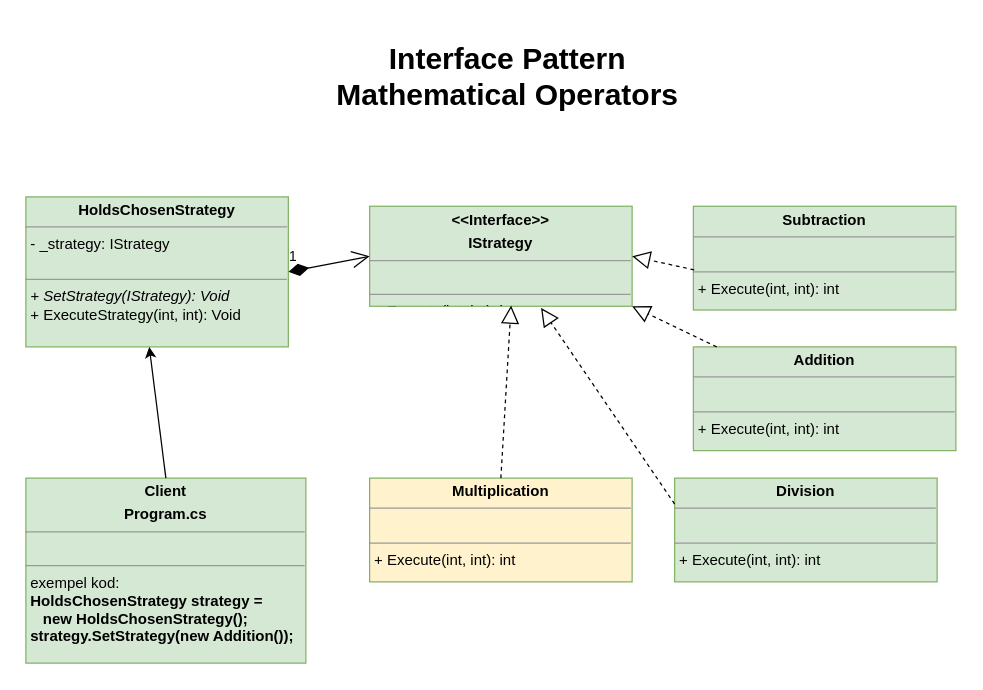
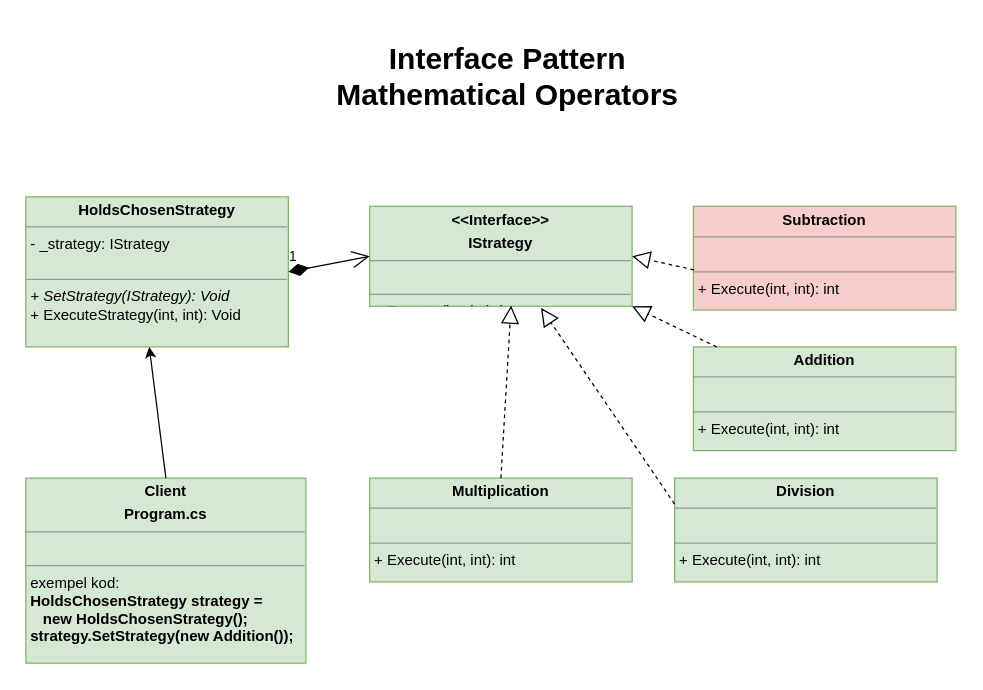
  <mxCell id="0" />
  <mxCell id="1" parent="0" />
  <mxCell id="2" value="&lt;p style=&quot;margin: 0px ; margin-top: 4px ; text-align: center&quot;&gt;&lt;b&gt;HoldsChosenStrategy&lt;/b&gt;&lt;br&gt;&lt;/p&gt;&lt;hr size=&quot;1&quot;&gt;&lt;p style=&quot;margin: 0px ; margin-left: 4px&quot;&gt;- _strategy: IStrategy&lt;/p&gt;&lt;p style=&quot;margin: 0px ; margin-left: 4px&quot;&gt;&lt;br&gt;&lt;/p&gt;&lt;hr size=&quot;1&quot;&gt;&lt;p style=&quot;margin: 0px ; margin-left: 4px&quot;&gt;&lt;i&gt;+ SetStrategy(IStrategy): Void&lt;/i&gt;&lt;/p&gt;&lt;p style=&quot;margin: 0px ; margin-left: 4px&quot;&gt;+ ExecuteStrategy(int, int): Void&lt;/p&gt;&lt;p style=&quot;margin: 0px ; margin-left: 4px&quot;&gt;&lt;br&gt;&lt;/p&gt;" style="verticalAlign=top;align=left;overflow=fill;fontSize=12;fontFamily=Helvetica;html=1;rounded=0;sketch=0;labelBackgroundColor=none;fillColor=#d5e8d4;strokeColor=#82b366;" vertex="1" parent="1"><mxGeometry x="20" y="157" width="210" height="120" as="geometry" /></mxCell>
  <mxCell id="3" value="&lt;p style=&quot;margin: 0px ; margin-top: 4px ; text-align: center&quot;&gt;&lt;b&gt;&amp;lt;&amp;lt;Interface&amp;gt;&amp;gt;&lt;/b&gt;&lt;/p&gt;&lt;p style=&quot;margin: 0px ; margin-top: 4px ; text-align: center&quot;&gt;&lt;b&gt;IStrategy&lt;/b&gt;&lt;br&gt;&lt;/p&gt;&lt;hr size=&quot;1&quot;&gt;&lt;p style=&quot;margin: 0px ; margin-left: 4px&quot;&gt;&lt;br&gt;&lt;/p&gt;&lt;hr size=&quot;1&quot;&gt;&lt;p style=&quot;margin: 0px ; margin-left: 4px&quot;&gt;&lt;span style=&quot;background-color: initial;&quot;&gt;+ Execute(int, int): int&lt;/span&gt;&lt;br&gt;&lt;/p&gt;&lt;p style=&quot;margin: 0px ; margin-left: 4px&quot;&gt;&lt;br&gt;&lt;/p&gt;" style="verticalAlign=top;align=left;overflow=fill;fontSize=12;fontFamily=Helvetica;html=1;rounded=0;sketch=0;labelBackgroundColor=none;fillColor=#d5e8d4;strokeColor=#82b366;" vertex="1" parent="1"><mxGeometry x="295" y="164.5" width="210" height="80" as="geometry" /></mxCell>
- <mxCell id="4" value="&lt;p style=&quot;margin: 0px ; margin-top: 4px ; text-align: center&quot;&gt;&lt;b style=&quot;background-color: initial;&quot;&gt;Subtraction&lt;/b&gt;&lt;br&gt;&lt;/p&gt;&lt;hr size=&quot;1&quot;&gt;&lt;p style=&quot;margin: 0px ; margin-left: 4px&quot;&gt;&lt;br&gt;&lt;/p&gt;&lt;hr size=&quot;1&quot;&gt;&lt;p style=&quot;margin: 0px ; margin-left: 4px&quot;&gt;&lt;span style=&quot;background-color: initial;&quot;&gt;+ Execute(int, int): int&lt;/span&gt;&lt;br&gt;&lt;/p&gt;&lt;p style=&quot;margin: 0px ; margin-left: 4px&quot;&gt;&lt;br&gt;&lt;/p&gt;" style="verticalAlign=top;align=left;overflow=fill;fontSize=12;fontFamily=Helvetica;html=1;rounded=0;sketch=0;labelBackgroundColor=none;fillColor=#d5e8d4;strokeColor=#82b366;" vertex="1" parent="1"><mxGeometry x="554" y="164.5" width="210" height="83" as="geometry" /></mxCell>
+ <mxCell id="4" value="&lt;p style=&quot;margin: 0px ; margin-top: 4px ; text-align: center&quot;&gt;&lt;b style=&quot;background-color: initial;&quot;&gt;Subtraction&lt;/b&gt;&lt;br&gt;&lt;/p&gt;&lt;hr size=&quot;1&quot;&gt;&lt;p style=&quot;margin: 0px ; margin-left: 4px&quot;&gt;&lt;br&gt;&lt;/p&gt;&lt;hr size=&quot;1&quot;&gt;&lt;p style=&quot;margin: 0px ; margin-left: 4px&quot;&gt;&lt;span style=&quot;background-color: initial;&quot;&gt;+ Execute(int, int): int&lt;/span&gt;&lt;br&gt;&lt;/p&gt;&lt;p style=&quot;margin: 0px ; margin-left: 4px&quot;&gt;&lt;br&gt;&lt;/p&gt;" style="verticalAlign=top;align=left;overflow=fill;fontSize=12;fontFamily=Helvetica;html=1;rounded=0;sketch=0;labelBackgroundColor=none;fillColor=#f8cecc;strokeColor=#82b366;" vertex="1" parent="1"><mxGeometry x="554" y="164.5" width="210" height="83" as="geometry" /></mxCell>
  <mxCell id="5" value="&lt;p style=&quot;margin: 0px ; margin-top: 4px ; text-align: center&quot;&gt;&lt;b style=&quot;background-color: initial;&quot;&gt;Addition&lt;/b&gt;&lt;br&gt;&lt;/p&gt;&lt;hr size=&quot;1&quot;&gt;&lt;p style=&quot;margin: 0px ; margin-left: 4px&quot;&gt;&lt;br&gt;&lt;/p&gt;&lt;hr size=&quot;1&quot;&gt;&lt;p style=&quot;margin: 0px ; margin-left: 4px&quot;&gt;&lt;span style=&quot;background-color: initial;&quot;&gt;+ Execute(int, int): int&lt;/span&gt;&lt;br&gt;&lt;/p&gt;&lt;p style=&quot;margin: 0px ; margin-left: 4px&quot;&gt;&lt;br&gt;&lt;/p&gt;" style="verticalAlign=top;align=left;overflow=fill;fontSize=12;fontFamily=Helvetica;html=1;rounded=0;sketch=0;labelBackgroundColor=none;fillColor=#d5e8d4;strokeColor=#82b366;" vertex="1" parent="1"><mxGeometry x="554" y="277" width="210" height="83" as="geometry" /></mxCell>
  <mxCell id="6" value="&lt;p style=&quot;margin: 0px ; margin-top: 4px ; text-align: center&quot;&gt;&lt;b style=&quot;background-color: initial;&quot;&gt;Division&lt;/b&gt;&lt;br&gt;&lt;/p&gt;&lt;hr size=&quot;1&quot;&gt;&lt;p style=&quot;margin: 0px ; margin-left: 4px&quot;&gt;&lt;br&gt;&lt;/p&gt;&lt;hr size=&quot;1&quot;&gt;&lt;p style=&quot;margin: 0px ; margin-left: 4px&quot;&gt;&lt;span style=&quot;background-color: initial;&quot;&gt;+ Execute(int, int): int&lt;/span&gt;&lt;br&gt;&lt;/p&gt;&lt;p style=&quot;margin: 0px ; margin-left: 4px&quot;&gt;&lt;br&gt;&lt;/p&gt;" style="verticalAlign=top;align=left;overflow=fill;fontSize=12;fontFamily=Helvetica;html=1;rounded=0;sketch=0;labelBackgroundColor=none;fillColor=#d5e8d4;strokeColor=#82b366;" vertex="1" parent="1"><mxGeometry x="539" y="382" width="210" height="83" as="geometry" /></mxCell>
- <mxCell id="7" value="&lt;p style=&quot;margin: 0px ; margin-top: 4px ; text-align: center&quot;&gt;&lt;b style=&quot;background-color: initial;&quot;&gt;Multiplication&lt;/b&gt;&lt;br&gt;&lt;/p&gt;&lt;hr size=&quot;1&quot;&gt;&lt;p style=&quot;margin: 0px ; margin-left: 4px&quot;&gt;&lt;br&gt;&lt;/p&gt;&lt;hr size=&quot;1&quot;&gt;&lt;p style=&quot;margin: 0px ; margin-left: 4px&quot;&gt;&lt;span style=&quot;background-color: initial;&quot;&gt;+ Execute(int, int): int&lt;/span&gt;&lt;br&gt;&lt;/p&gt;&lt;p style=&quot;margin: 0px ; margin-left: 4px&quot;&gt;&lt;br&gt;&lt;/p&gt;" style="verticalAlign=top;align=left;overflow=fill;fontSize=12;fontFamily=Helvetica;html=1;rounded=0;sketch=0;labelBackgroundColor=none;fillColor=#fff2cc;strokeColor=#82b366;" vertex="1" parent="1"><mxGeometry x="295" y="382" width="210" height="83" as="geometry" /></mxCell>
+ <mxCell id="7" value="&lt;p style=&quot;margin: 0px ; margin-top: 4px ; text-align: center&quot;&gt;&lt;b style=&quot;background-color: initial;&quot;&gt;Multiplication&lt;/b&gt;&lt;br&gt;&lt;/p&gt;&lt;hr size=&quot;1&quot;&gt;&lt;p style=&quot;margin: 0px ; margin-left: 4px&quot;&gt;&lt;br&gt;&lt;/p&gt;&lt;hr size=&quot;1&quot;&gt;&lt;p style=&quot;margin: 0px ; margin-left: 4px&quot;&gt;&lt;span style=&quot;background-color: initial;&quot;&gt;+ Execute(int, int): int&lt;/span&gt;&lt;br&gt;&lt;/p&gt;&lt;p style=&quot;margin: 0px ; margin-left: 4px&quot;&gt;&lt;br&gt;&lt;/p&gt;" style="verticalAlign=top;align=left;overflow=fill;fontSize=12;fontFamily=Helvetica;html=1;rounded=0;sketch=0;labelBackgroundColor=none;fillColor=#d5e8d4;strokeColor=#82b366;" vertex="1" parent="1"><mxGeometry x="295" y="382" width="210" height="83" as="geometry" /></mxCell>
  <mxCell id="8" value="&lt;p style=&quot;margin: 0px ; margin-top: 4px ; text-align: center&quot;&gt;&lt;b&gt;Client&lt;/b&gt;&lt;/p&gt;&lt;p style=&quot;margin: 0px ; margin-top: 4px ; text-align: center&quot;&gt;&lt;b&gt;Program.cs&lt;/b&gt;&lt;br&gt;&lt;/p&gt;&lt;hr size=&quot;1&quot;&gt;&lt;p style=&quot;margin: 0px ; margin-left: 4px&quot;&gt;&lt;br&gt;&lt;/p&gt;&lt;hr size=&quot;1&quot;&gt;&lt;p style=&quot;margin: 0px ; margin-left: 4px&quot;&gt;exempel kod:&lt;/p&gt;&lt;p style=&quot;margin: 0px ; margin-left: 4px&quot;&gt;&lt;b&gt;HoldsChosenStrategy strategy =&amp;nbsp;&lt;/b&gt;&lt;/p&gt;&lt;p style=&quot;margin: 0px ; margin-left: 4px&quot;&gt;&lt;b&gt;&amp;nbsp; &amp;nbsp;new HoldsChosenStrategy();&lt;/b&gt;&lt;/p&gt;&lt;p style=&quot;margin: 0px ; margin-left: 4px&quot;&gt;&lt;b&gt;&lt;span style=&quot;background-color: initial;&quot;&gt;strategy.SetStrategy(new Addition());&lt;/span&gt;&lt;br&gt;&lt;/b&gt;&lt;/p&gt;&lt;p style=&quot;margin: 0px ; margin-left: 4px&quot;&gt;&lt;br&gt;&lt;/p&gt;" style="verticalAlign=top;align=left;overflow=fill;fontSize=12;fontFamily=Helvetica;html=1;rounded=0;sketch=0;labelBackgroundColor=none;fillColor=#d5e8d4;strokeColor=#82b366;" vertex="1" parent="1"><mxGeometry x="20" y="382" width="224" height="148" as="geometry" /></mxCell>
  <mxCell id="9" value="" style="endArrow=classic;html=1;rounded=0;entryX=0.47;entryY=1;entryDx=0;entryDy=0;entryPerimeter=0;exitX=0.5;exitY=0;exitDx=0;exitDy=0;" edge="1" parent="1" source="8" target="2"><mxGeometry width="50" height="50" relative="1" as="geometry"><mxPoint x="360" y="404" as="sourcePoint" /><mxPoint x="410" y="354" as="targetPoint" /></mxGeometry></mxCell>
  <mxCell id="10" value="1" style="endArrow=open;html=1;endSize=12;startArrow=diamondThin;startSize=14;startFill=1;align=left;verticalAlign=bottom;rounded=0;entryX=0;entryY=0.5;entryDx=0;entryDy=0;exitX=1;exitY=0.5;exitDx=0;exitDy=0;" edge="1" parent="1" source="2" target="3"><mxGeometry x="-1" y="3" relative="1" as="geometry"><mxPoint x="305" y="379" as="sourcePoint" /><mxPoint x="465" y="379" as="targetPoint" /></mxGeometry></mxCell>
  <mxCell id="11" value="" style="endArrow=block;dashed=1;endFill=0;endSize=12;html=1;rounded=0;entryX=0.539;entryY=0.993;entryDx=0;entryDy=0;entryPerimeter=0;exitX=0.5;exitY=0;exitDx=0;exitDy=0;" edge="1" parent="1" source="7" target="3"><mxGeometry width="160" relative="1" as="geometry"><mxPoint x="305" y="379" as="sourcePoint" /><mxPoint x="465" y="379" as="targetPoint" /></mxGeometry></mxCell>
  <mxCell id="12" value="" style="endArrow=block;dashed=1;endFill=0;endSize=12;html=1;rounded=0;entryX=0.653;entryY=1.017;entryDx=0;entryDy=0;entryPerimeter=0;exitX=0;exitY=0.25;exitDx=0;exitDy=0;" edge="1" parent="1" source="6" target="3"><mxGeometry width="160" relative="1" as="geometry"><mxPoint x="410" y="392" as="sourcePoint" /><mxPoint x="418" y="272" as="targetPoint" /></mxGeometry></mxCell>
  <mxCell id="13" value="" style="endArrow=block;dashed=1;endFill=0;endSize=12;html=1;rounded=0;entryX=1;entryY=1;entryDx=0;entryDy=0;" edge="1" parent="1" source="5" target="3"><mxGeometry width="160" relative="1" as="geometry"><mxPoint x="564" y="413" as="sourcePoint" /><mxPoint x="442" y="274" as="targetPoint" /></mxGeometry></mxCell>
  <mxCell id="14" value="" style="endArrow=block;dashed=1;endFill=0;endSize=12;html=1;rounded=0;entryX=1;entryY=0.5;entryDx=0;entryDy=0;exitX=0.003;exitY=0.613;exitDx=0;exitDy=0;exitPerimeter=0;" edge="1" parent="1" source="4" target="3"><mxGeometry width="160" relative="1" as="geometry"><mxPoint x="564" y="290" as="sourcePoint" /><mxPoint x="515" y="273" as="targetPoint" /></mxGeometry></mxCell>
  <mxCell id="15" value="Interface Pattern&lt;br&gt;Mathematical Operators" style="text;strokeColor=none;fillColor=none;html=1;fontSize=24;fontStyle=1;verticalAlign=middle;align=center;" vertex="1" parent="1"><mxGeometry x="213" y="20" width="384" height="82" as="geometry" /></mxCell>
